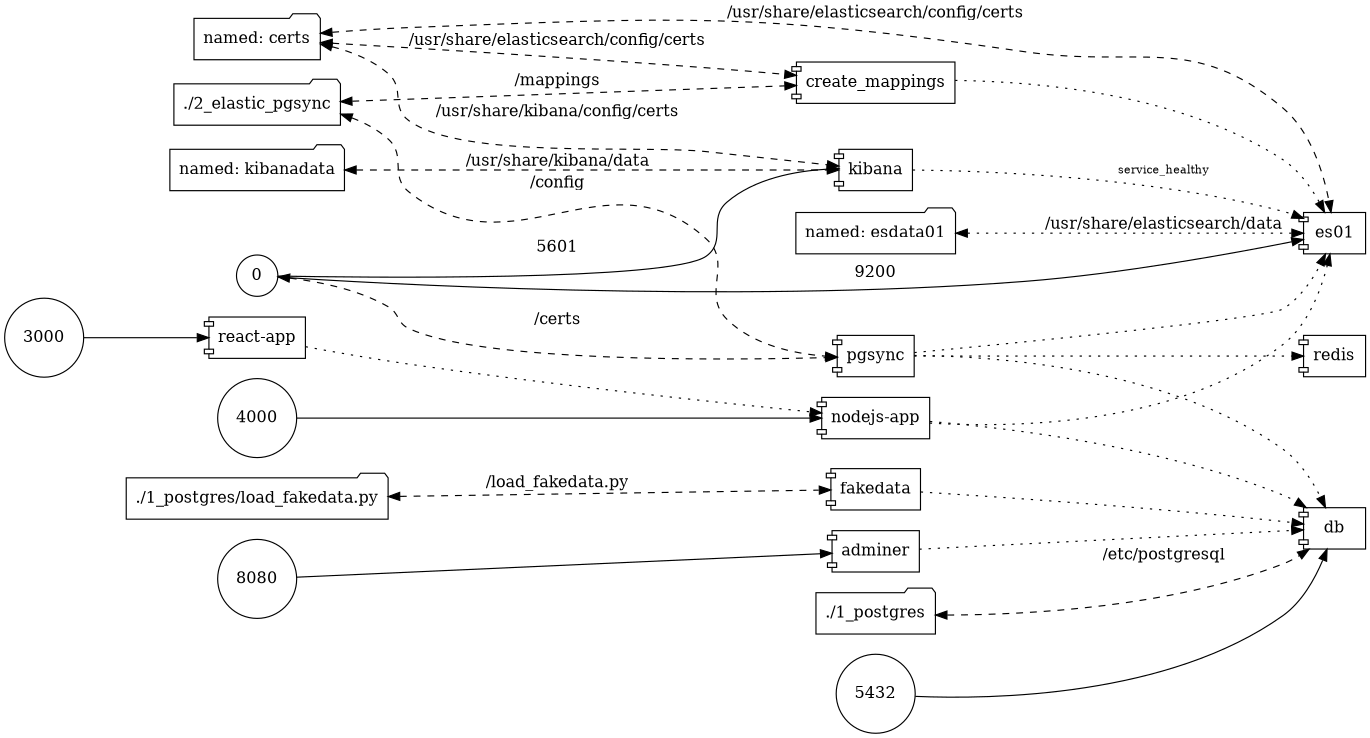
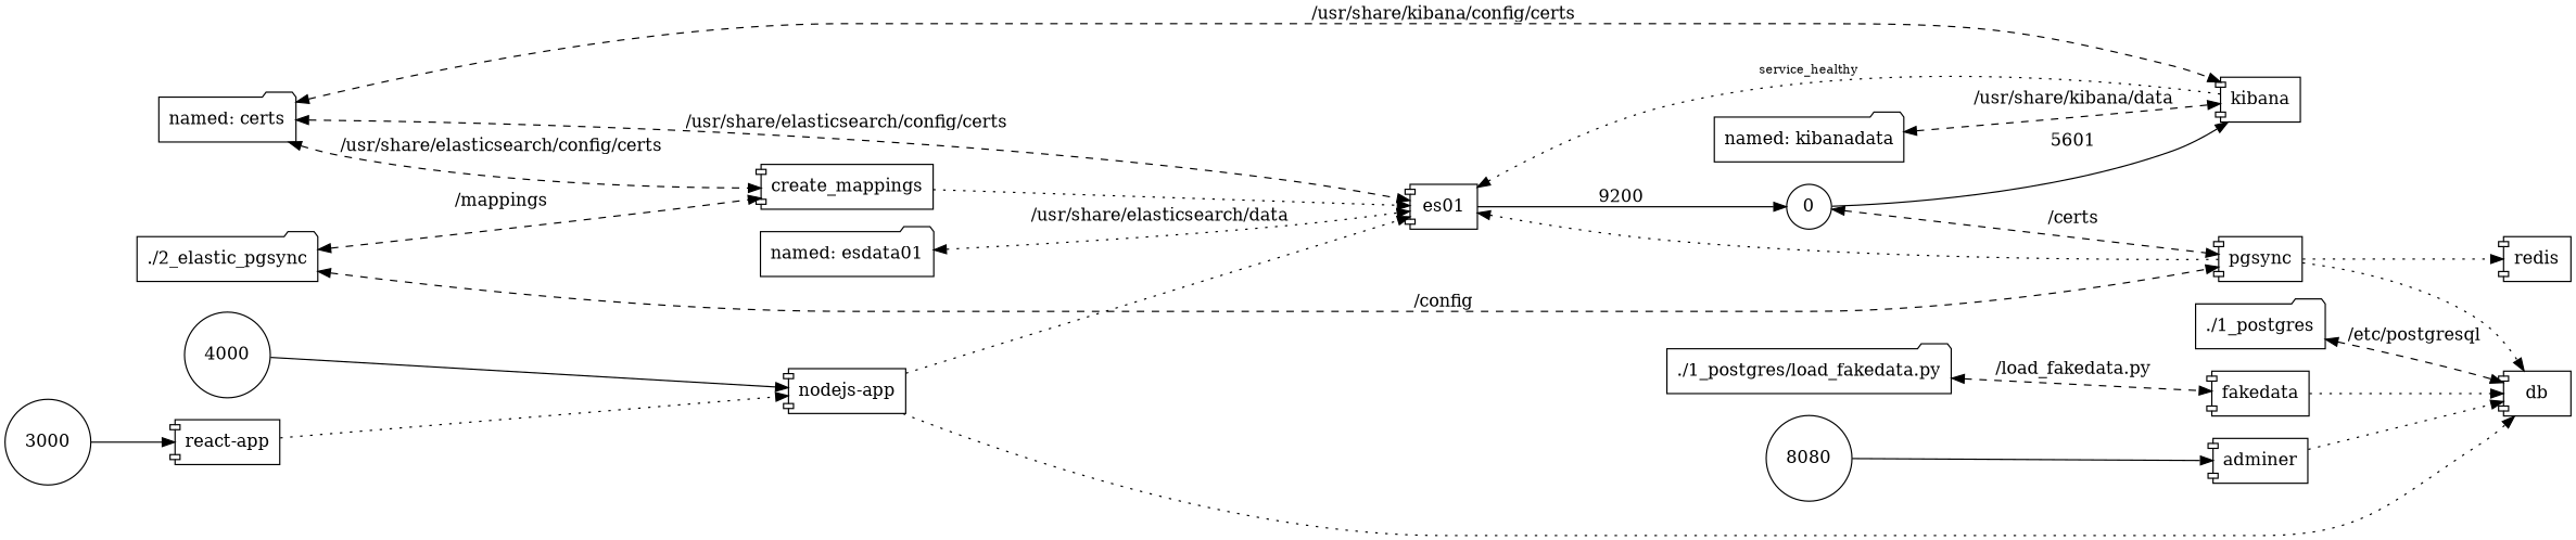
  digraph {
    bgcolor="#ffffff"
    rankdir=LR
    node [shape=component]
    edge [style=dotted]
    "named: certs" [shape=folder]
    es01
    create_mappings
    kibana
    pgsync
    db
    redis
    "named: esdata01" [shape=folder]
    "named: kibanadata" [shape=folder]
    "./1_postgres" [shape=folder]
-   5432 [shape=circle]
    fakedata
    "./1_postgres/load_fakedata.py" [shape=folder]
    adminer
    8080 [shape=circle]
    "./2_elastic_pgsync" [shape=folder]
    0 [shape=circle]
    "nodejs-app"
    4000 [shape=circle]
    "react-app"
    3000 [shape=circle]
    "named: certs" -> es01 [dir=both label="/usr/share/elasticsearch/config/certs" style=dashed]
    "named: certs" -> create_mappings [dir=both label="/usr/share/elasticsearch/config/certs" style=dashed]
    "named: certs" -> kibana [dir=both label="/usr/share/kibana/config/certs" style=dashed]
    create_mappings -> es01
    kibana -> es01 [fontsize=10 label=service_healthy]
    pgsync -> es01
    pgsync -> db
    pgsync -> redis
    "named: esdata01" -> es01 [dir=both label="/usr/share/elasticsearch/data"]
    "named: kibanadata" -> kibana [dir=both label="/usr/share/kibana/data" style=dashed]
    "./1_postgres" -> db [dir=both label="/etc/postgresql" style=dashed]
-   5432 -> db [style=solid]
    fakedata -> db
    "./1_postgres/load_fakedata.py" -> fakedata [dir=both label="/load_fakedata.py" style=dashed]
    adminer -> db
    8080 -> adminer [style=solid]
    "./2_elastic_pgsync" -> create_mappings [dir=both label="/mappings" style=dashed]
    "./2_elastic_pgsync" -> pgsync [dir=both label="/config" style=dashed]
-   0 -> es01 [label=9200 style=solid]
+   es01 -> 0 [label=9200 style=solid]
    0 -> kibana [label=5601 style=solid]
    0 -> pgsync [dir=both label="/certs" style=dashed]
    "nodejs-app" -> es01
    "nodejs-app" -> db
    4000 -> "nodejs-app" [style=solid]
    "react-app" -> "nodejs-app"
    3000 -> "react-app" [style=solid]
  }
